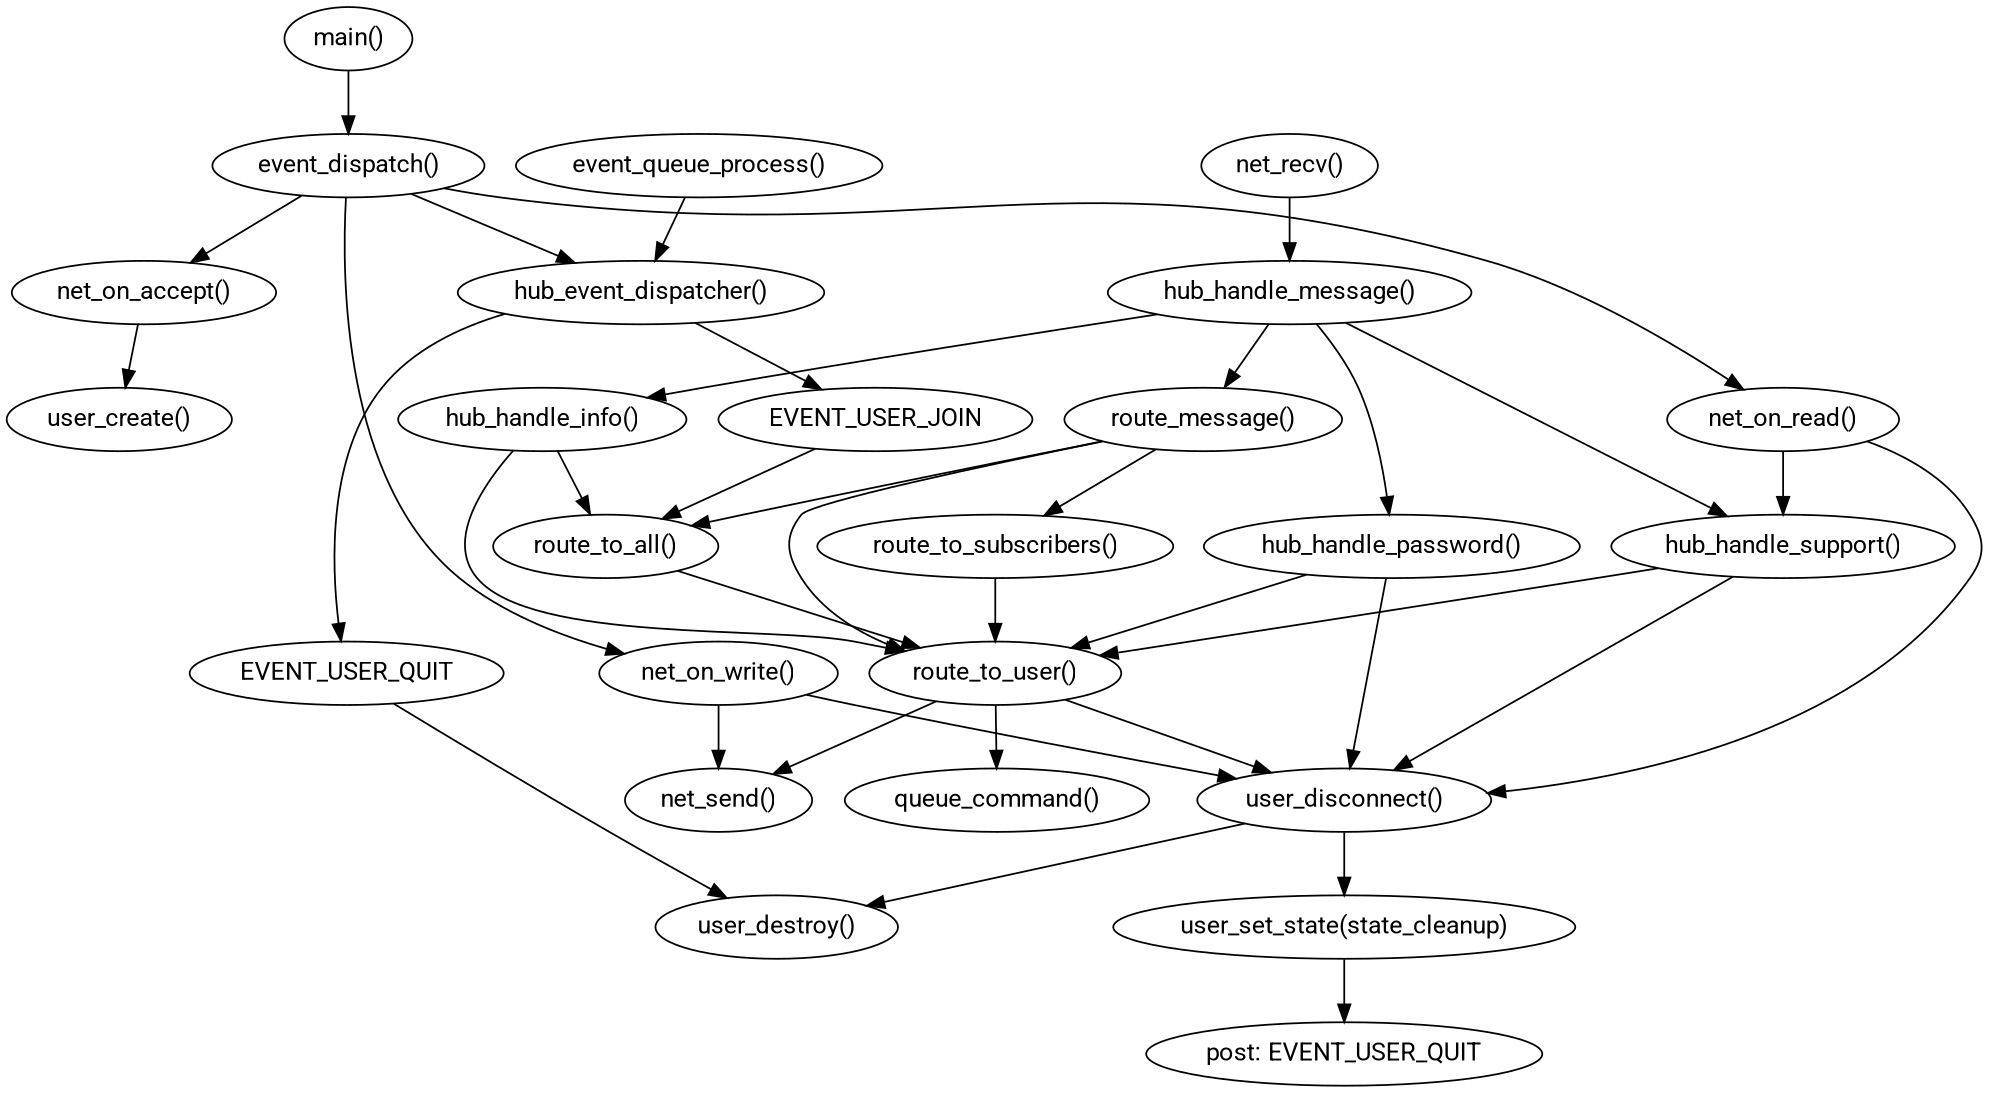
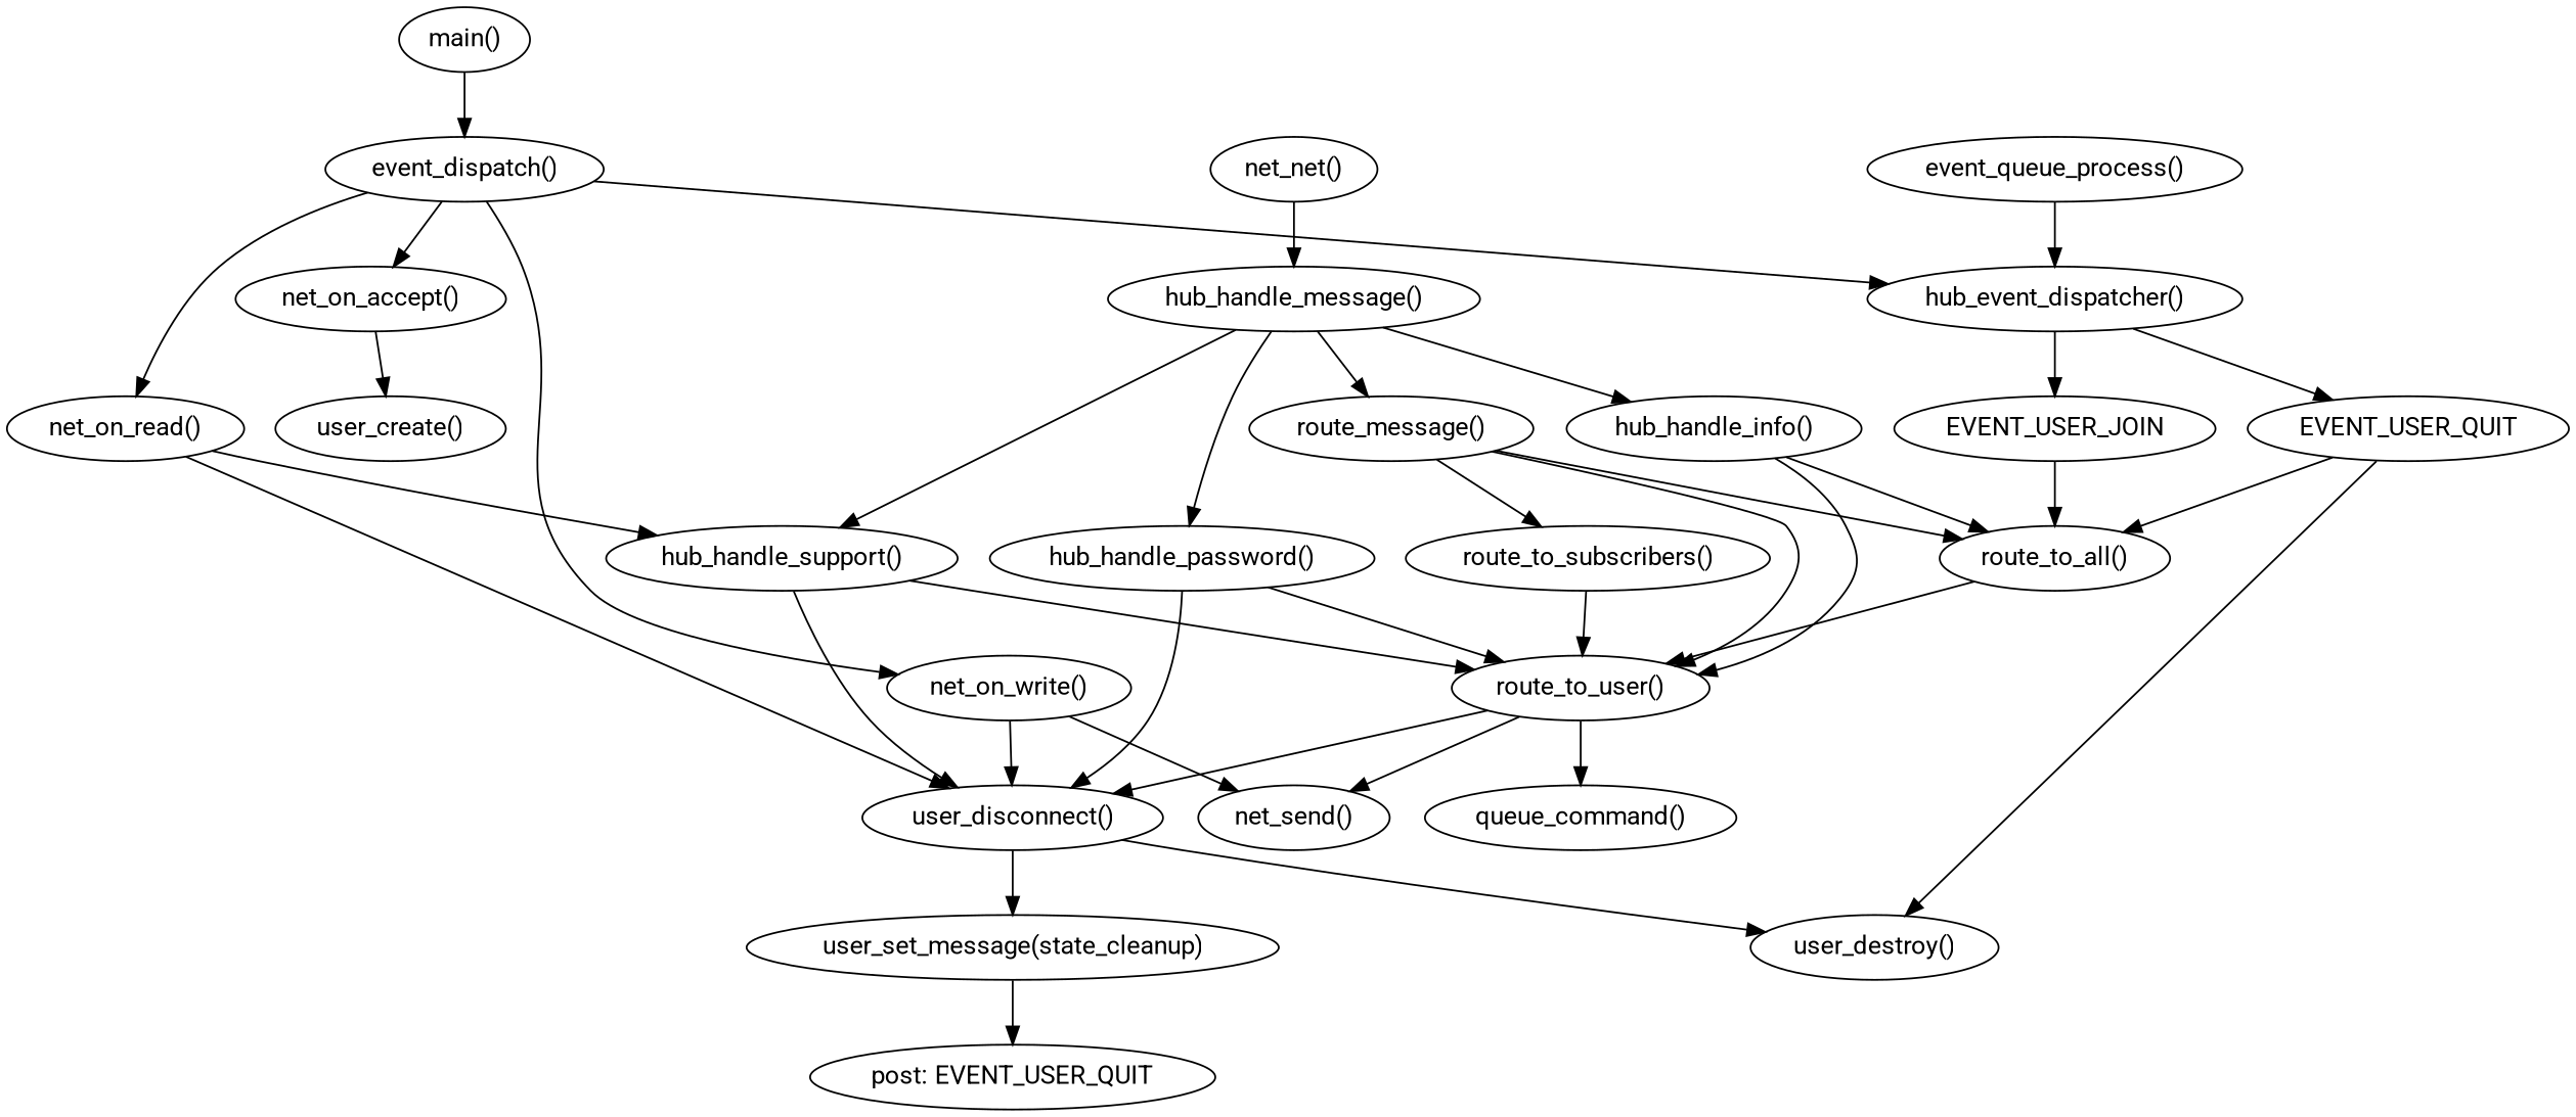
  digraph {
    fontname=Roboto
    node [fontname=Roboto]
    edge [fontname=Roboto]
    "main()"
    "event_dispatch()"
    "net_on_accept()"
    "net_on_read()"
    "net_on_write()"
    "hub_event_dispatcher()"
    "user_create()"
    "user_disconnect()"
    "hub_handle_support()"
    "net_send()"
    "event_queue_process()"
    "user_destroy()"
-   "user_set_state(state_cleanup)"
-   "net_recv()"
+   "user_set_state(state_cleanup)" [label="user_set_message(state_cleanup)"]
+   "net_recv()" [label="net_net()"]
    "hub_handle_message()"
    EVENT_USER_JOIN
    EVENT_USER_QUIT
    "post: EVENT_USER_QUIT"
    "hub_handle_password()"
    "hub_handle_info()"
    "route_message()"
    "route_to_user()"
    "route_to_all()"
    "route_to_subscribers()"
    "queue_command()"
    "main()" -> "event_dispatch()"
    "event_dispatch()" -> "net_on_accept()"
    "event_dispatch()" -> "net_on_read()"
    "event_dispatch()" -> "net_on_write()"
    "event_dispatch()" -> "hub_event_dispatcher()"
    "net_on_accept()" -> "user_create()"
    "net_on_read()" -> "user_disconnect()"
    "net_on_read()" -> "hub_handle_support()"
    "net_on_write()" -> "user_disconnect()"
    "net_on_write()" -> "net_send()"
    "hub_event_dispatcher()" -> EVENT_USER_JOIN
    "hub_event_dispatcher()" -> EVENT_USER_QUIT
    "user_disconnect()" -> "user_destroy()"
    "user_disconnect()" -> "user_set_state(state_cleanup)"
    "hub_handle_support()" -> "user_disconnect()"
    "hub_handle_support()" -> "route_to_user()"
    "event_queue_process()" -> "hub_event_dispatcher()"
    "user_set_state(state_cleanup)" -> "post: EVENT_USER_QUIT"
    "net_recv()" -> "hub_handle_message()"
    "hub_handle_message()" -> "hub_handle_support()"
    "hub_handle_message()" -> "hub_handle_password()"
    "hub_handle_message()" -> "hub_handle_info()"
    "hub_handle_message()" -> "route_message()"
    EVENT_USER_JOIN -> "route_to_all()"
    EVENT_USER_QUIT -> "user_destroy()"
+   EVENT_USER_QUIT -> "route_to_all()"
    "hub_handle_password()" -> "user_disconnect()"
    "hub_handle_password()" -> "route_to_user()"
    "hub_handle_info()" -> "route_to_user()"
    "hub_handle_info()" -> "route_to_all()"
    "route_message()" -> "route_to_user()"
    "route_message()" -> "route_to_all()"
    "route_message()" -> "route_to_subscribers()"
    "route_to_user()" -> "user_disconnect()"
    "route_to_user()" -> "net_send()"
    "route_to_user()" -> "queue_command()"
    "route_to_all()" -> "route_to_user()"
    "route_to_subscribers()" -> "route_to_user()"
  }
